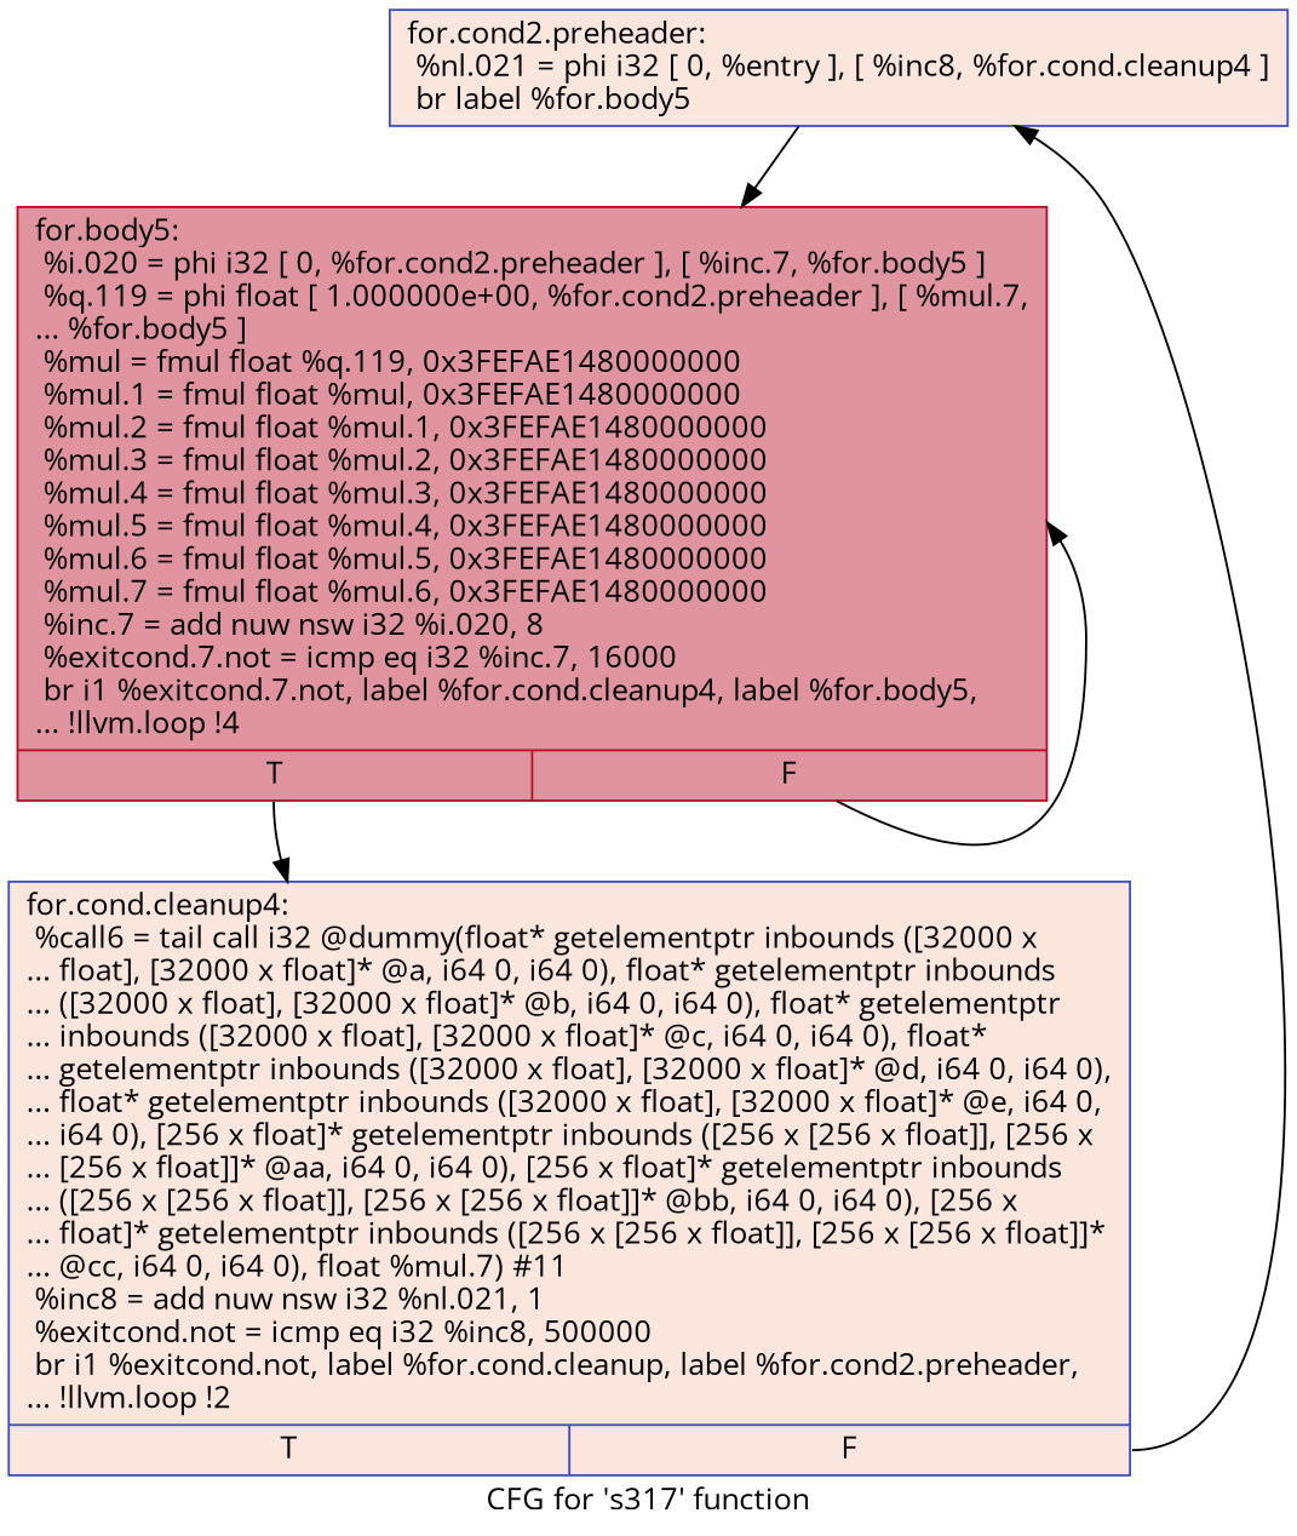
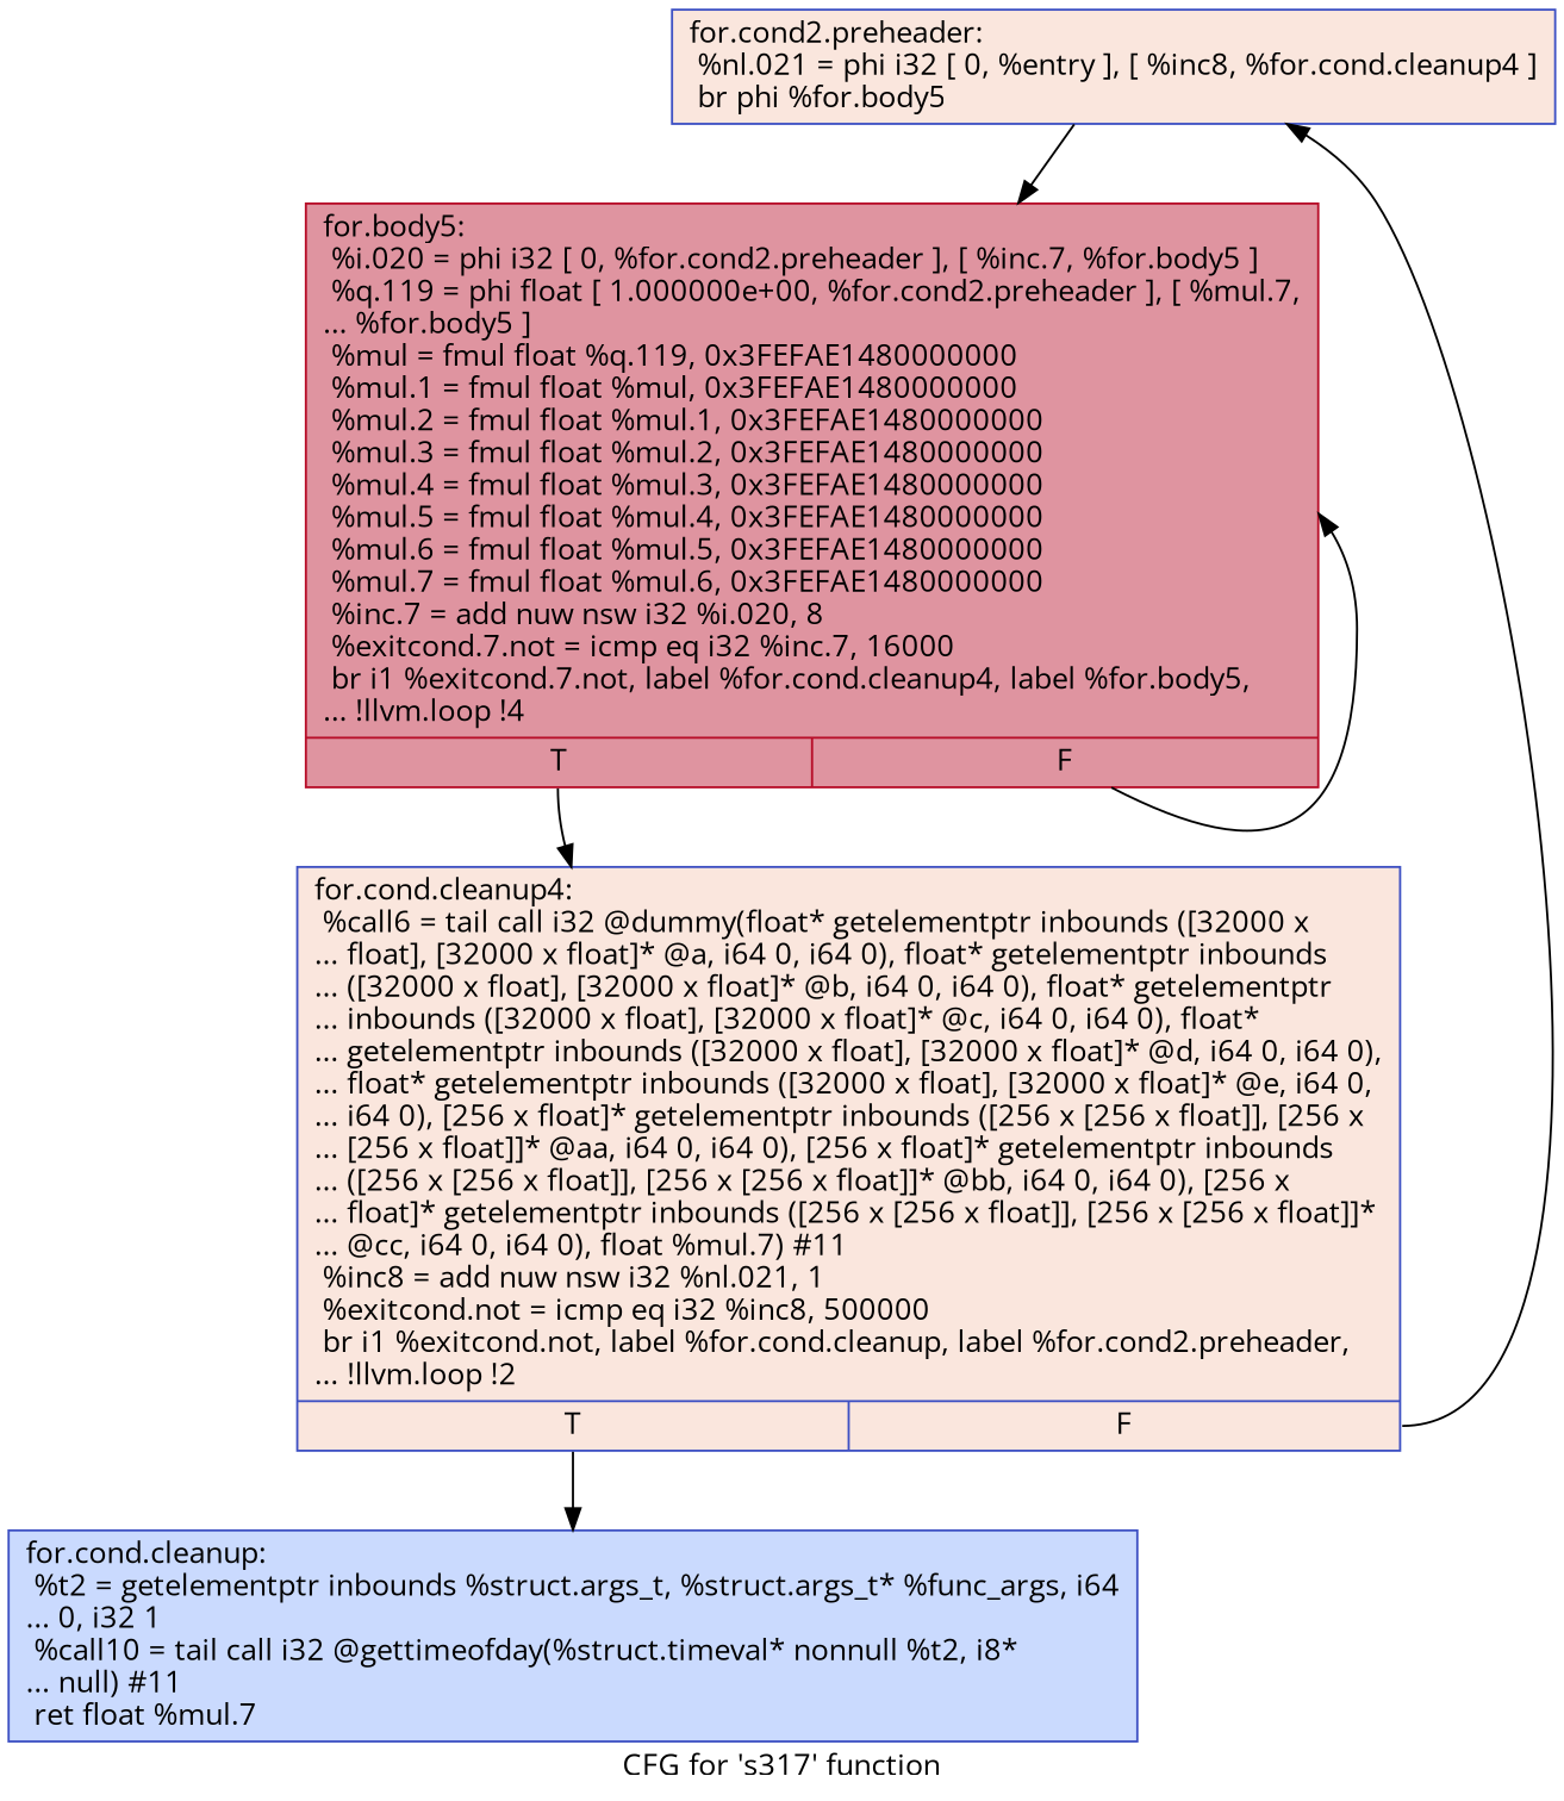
  digraph {
    fontname="Open Sans"
    label="CFG for 's317' function"
    node [color="#3d50c3ff" fillcolor="#f3c7b170" fontname="Open Sans" shape=record style=filled]
    edge [fontname="Open Sans" tailport=s1]
-   n1 [label="{for.cond2.preheader:                              \l  %nl.021 = phi i32 [ 0, %entry ], [ %inc8, %for.cond.cleanup4 ]\l  br label %for.body5\l}"]
+   n1 [label="{for.cond2.preheader:                              \l  %nl.021 = phi i32 [ 0, %entry ], [ %inc8, %for.cond.cleanup4 ]\l  br phi %for.body5\l}"]
    n2 [color="#b70d28ff" fillcolor="#b70d2870" label="{for.body5:                                        \l  %i.020 = phi i32 [ 0, %for.cond2.preheader ], [ %inc.7, %for.body5 ]\l  %q.119 = phi float [ 1.000000e+00, %for.cond2.preheader ], [ %mul.7,\l... %for.body5 ]\l  %mul = fmul float %q.119, 0x3FEFAE1480000000\l  %mul.1 = fmul float %mul, 0x3FEFAE1480000000\l  %mul.2 = fmul float %mul.1, 0x3FEFAE1480000000\l  %mul.3 = fmul float %mul.2, 0x3FEFAE1480000000\l  %mul.4 = fmul float %mul.3, 0x3FEFAE1480000000\l  %mul.5 = fmul float %mul.4, 0x3FEFAE1480000000\l  %mul.6 = fmul float %mul.5, 0x3FEFAE1480000000\l  %mul.7 = fmul float %mul.6, 0x3FEFAE1480000000\l  %inc.7 = add nuw nsw i32 %i.020, 8\l  %exitcond.7.not = icmp eq i32 %inc.7, 16000\l  br i1 %exitcond.7.not, label %for.cond.cleanup4, label %for.body5,\l... !llvm.loop !4\l|{<s0>T|<s1>F}}"]
    n3 [label="{for.cond.cleanup4:                                \l  %call6 = tail call i32 @dummy(float* getelementptr inbounds ([32000 x\l... float], [32000 x float]* @a, i64 0, i64 0), float* getelementptr inbounds\l... ([32000 x float], [32000 x float]* @b, i64 0, i64 0), float* getelementptr\l... inbounds ([32000 x float], [32000 x float]* @c, i64 0, i64 0), float*\l... getelementptr inbounds ([32000 x float], [32000 x float]* @d, i64 0, i64 0),\l... float* getelementptr inbounds ([32000 x float], [32000 x float]* @e, i64 0,\l... i64 0), [256 x float]* getelementptr inbounds ([256 x [256 x float]], [256 x\l... [256 x float]]* @aa, i64 0, i64 0), [256 x float]* getelementptr inbounds\l... ([256 x [256 x float]], [256 x [256 x float]]* @bb, i64 0, i64 0), [256 x\l... float]* getelementptr inbounds ([256 x [256 x float]], [256 x [256 x float]]*\l... @cc, i64 0, i64 0), float %mul.7) #11\l  %inc8 = add nuw nsw i32 %nl.021, 1\l  %exitcond.not = icmp eq i32 %inc8, 500000\l  br i1 %exitcond.not, label %for.cond.cleanup, label %for.cond2.preheader,\l... !llvm.loop !2\l|{<s0>T|<s1>F}}"]
+   n4 [fillcolor="#88abfd70" label="{for.cond.cleanup:                                 \l  %t2 = getelementptr inbounds %struct.args_t, %struct.args_t* %func_args, i64\l... 0, i32 1\l  %call10 = tail call i32 @gettimeofday(%struct.timeval* nonnull %t2, i8*\l... null) #11\l  ret float %mul.7\l}"]
    n1 -> n2 [tailport=""]
    n2 -> n2
    n2 -> n3 [tailport=s0]
    n3 -> n1
+   n3 -> n4 [tailport=s0]
  }
